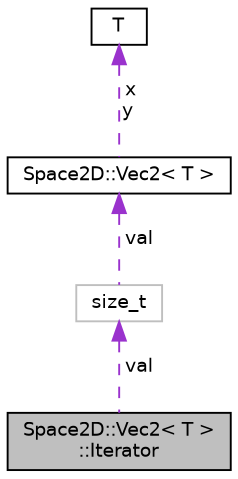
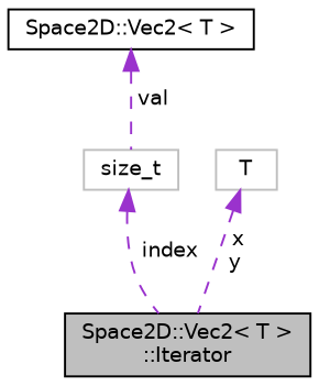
  digraph {
    node [color=black fillcolor=white fontname=Helvetica fontsize=10 shape=record style=filled]
    edge [color=darkorchid3 dir=back fontname=Helvetica fontsize=10 labelfontname=Helvetica labelfontsize=10 style=dashed]
    n1 [fillcolor=grey75 fontcolor=black height=0.2 label="Space2D::Vec2\< T \>\l::Iterator" width=0.4]
    n2 [height=0.2 label="Space2D::Vec2\< T \>" width=0.4]
    n3 [color=grey75 height=0.2 label=size_t width=0.4]
-   n4 [height=0.2 label=T width=0.4]
+   n4 [color=grey75 height=0.2 label=T width=0.4]
    n2 -> n3 [label=" val"]
-   n3 -> n1 [label=" val"]
-   n4 -> n2 [label=" x\ny"]
+   n3 -> n1 [label=" index"]
+   n4 -> n1 [label=" x\ny"]
  }
